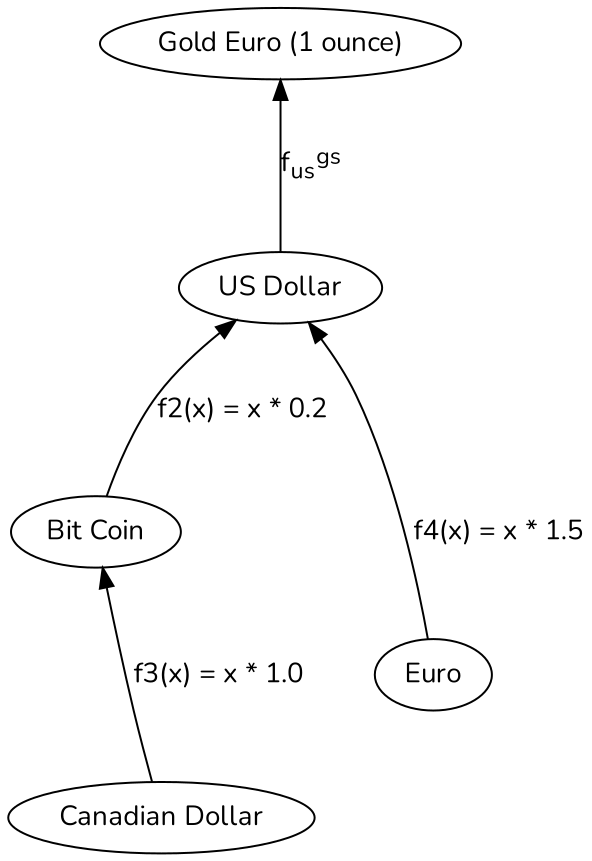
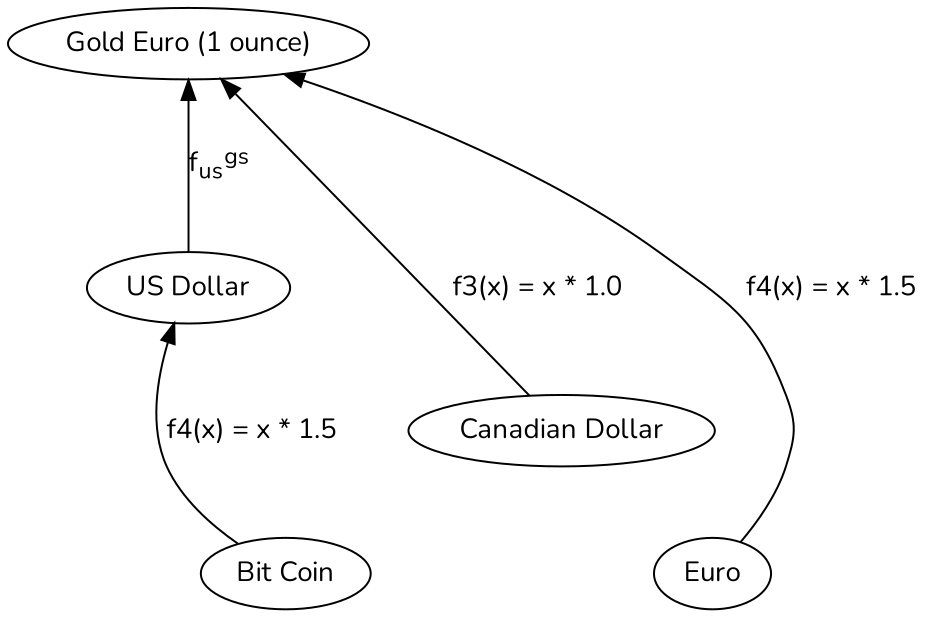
  digraph {
    fontname=Nunito
    nodesep=1
    rankdir=BT
    ranksep=1
    node [fontname=Nunito]
    edge [fontname=Nunito weight=0.2]
    n1 [label="Gold Euro (1 ounce)"]
    n2 [label="US Dollar"]
    n3 [label="Bit Coin"]
    n4 [label="Canadian Dollar"]
    n5 [label=Euro]
    n2 -> n1 [label=<f<SUB>us</SUB><SUP>gs</SUP>> weight=""]
-   n3 -> n2 [label="f2(x) = x * 0.2"]
-   n4 -> n3 [label="f3(x) = x * 1.0"]
-   n5 -> n2 [label="f4(x) = x * 1.5"]
+   n3 -> n2 [label="f4(x) = x * 1.5"]
+   n4 -> n1 [label="f3(x) = x * 1.0"]
+   n5 -> n1 [label="f4(x) = x * 1.5"]
  }
